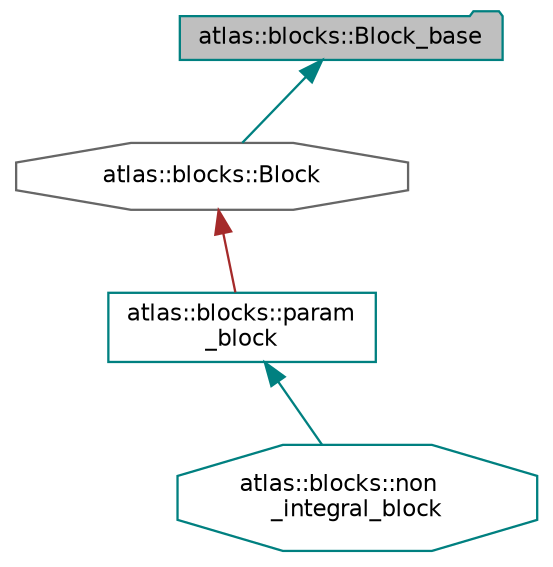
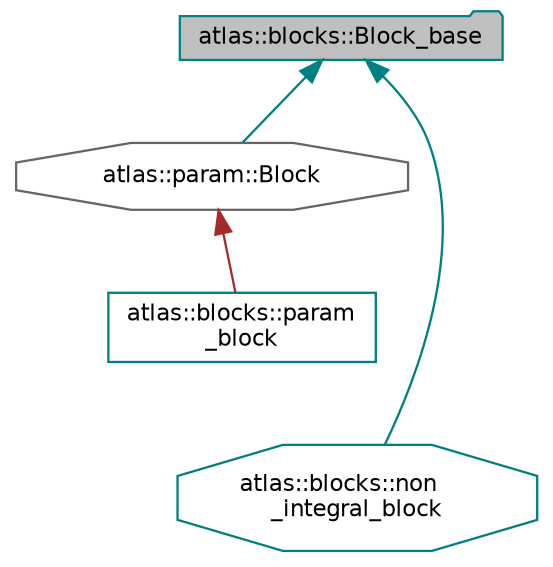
  digraph {
    node [color=teal fillcolor=white fontname=Helvetica fontsize=10 shape=octagon style=filled]
    edge [color=teal dir=back fontname=Helvetica fontsize=10 labelfontname=Helvetica labelfontsize=10 style=solid]
    n1 [fillcolor=grey75 fontcolor=black height=0.2 label="atlas::blocks::Block_base" shape=folder width=0.4]
-   n2 [color=gray40 height=0.2 label="atlas::blocks::Block" width=0.4]
+   n2 [color=gray40 height=0.2 label="atlas::param::Block" width=0.4]
    n3 [height=0.2 label="atlas::blocks::param\l_block" shape=box width=0.4]
    n4 [height=0.2 label="atlas::blocks::non\l_integral_block" width=0.4]
    n1 -> n2
    n2 -> n3 [color=brown]
-   n3 -> n4
+   n1 -> n4
  }
